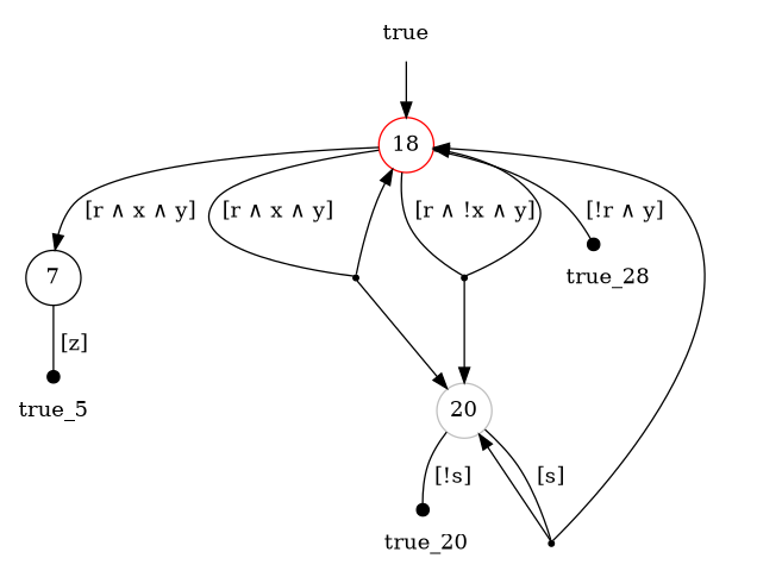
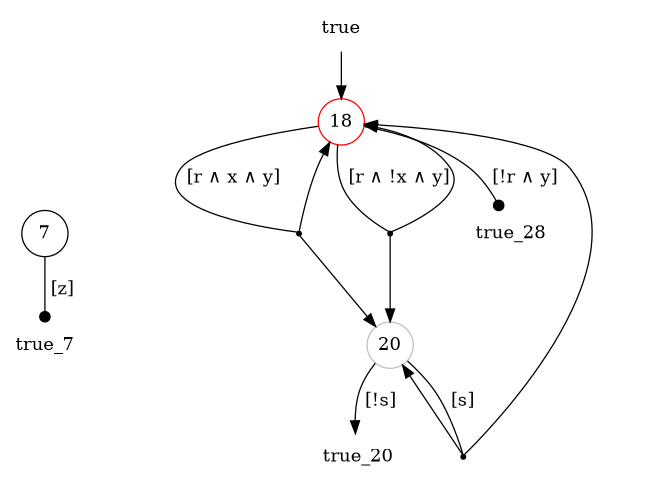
  digraph {
    arrowType=open
    fontsize=10
    rank=same
    node [shape=plaintext]
    n1 [label=true]
    18 [color=red fixedsize=true shape=circle]
    7 [color=black fixedsize=true shape=circle]
    conj_18_0 [shape=point]
    conj_18_1 [shape=point]
    n6 [label=true_28]
-   true_7 [label=true_5]
+   true_7
    20 [color=gray fixedsize=true shape=circle]
    conj_20_0 [shape=point]
    true_20
    n1 -> 18
-   18 -> 7 [label=" [r &and; x &and; y] "]
    18 -> conj_18_0 [dir=none label=" [r &and; x &and; y]"]
    18 -> conj_18_1 [dir=none label=" [r &and; !x &and; y]"]
    18 -> n6 [arrowhead=dot label=" [!r &and; y] "]
    7 -> true_7 [arrowhead=dot label=" [z] "]
    conj_18_0 -> 18
    conj_18_0 -> 20
    conj_18_1 -> 18
    conj_18_1 -> 20
    20 -> conj_20_0 [dir=none label=" [s]"]
-   20 -> true_20 [arrowhead=dot label=" [!s] "]
+   20 -> true_20 [arrowhead=normal label=" [!s] "]
    conj_20_0 -> 18
    conj_20_0 -> 20
  }
